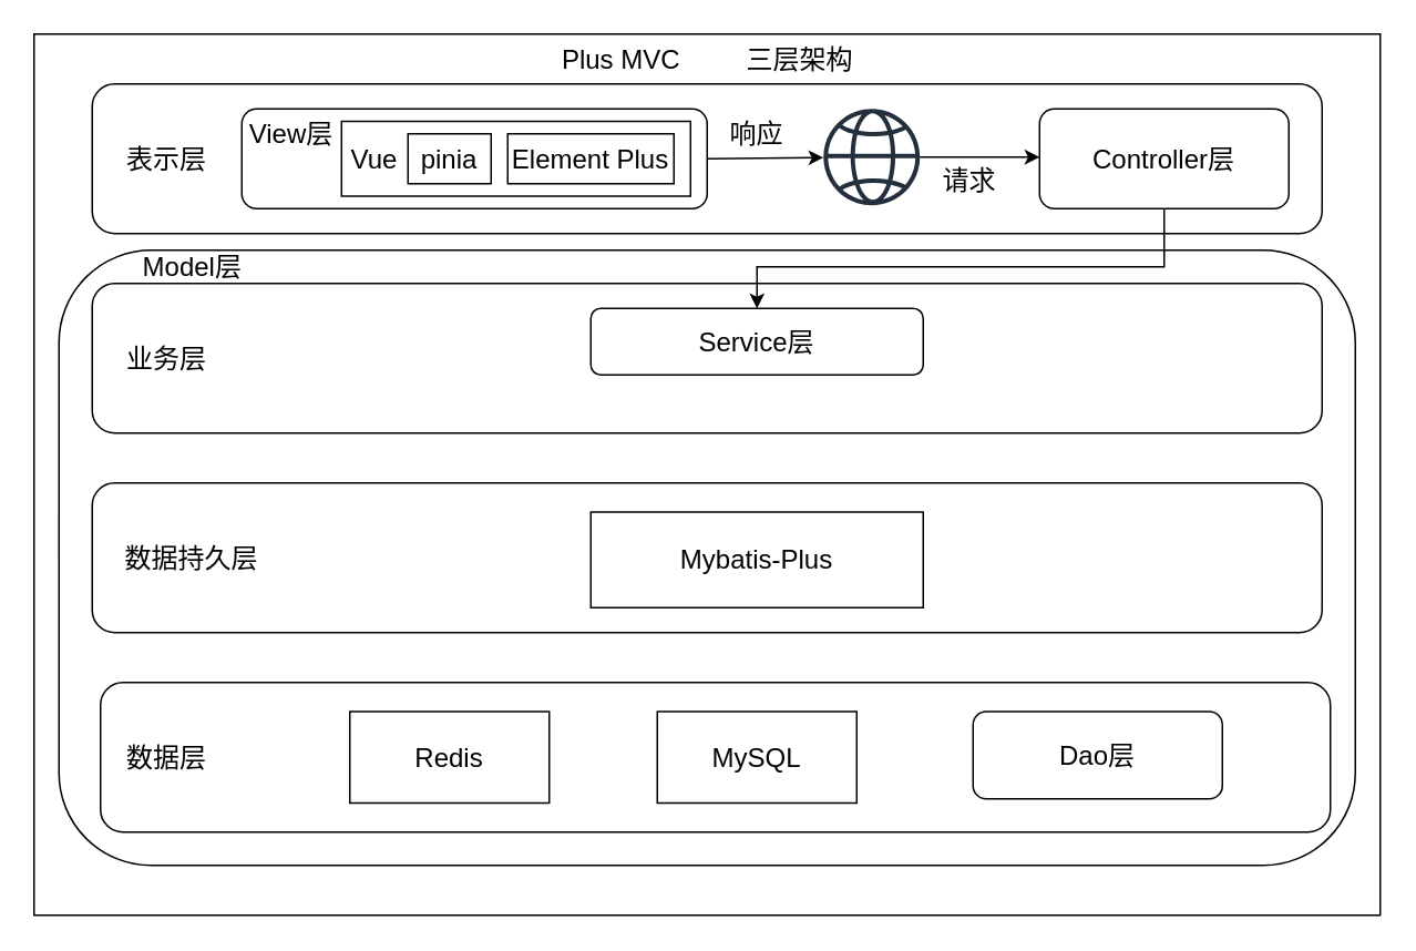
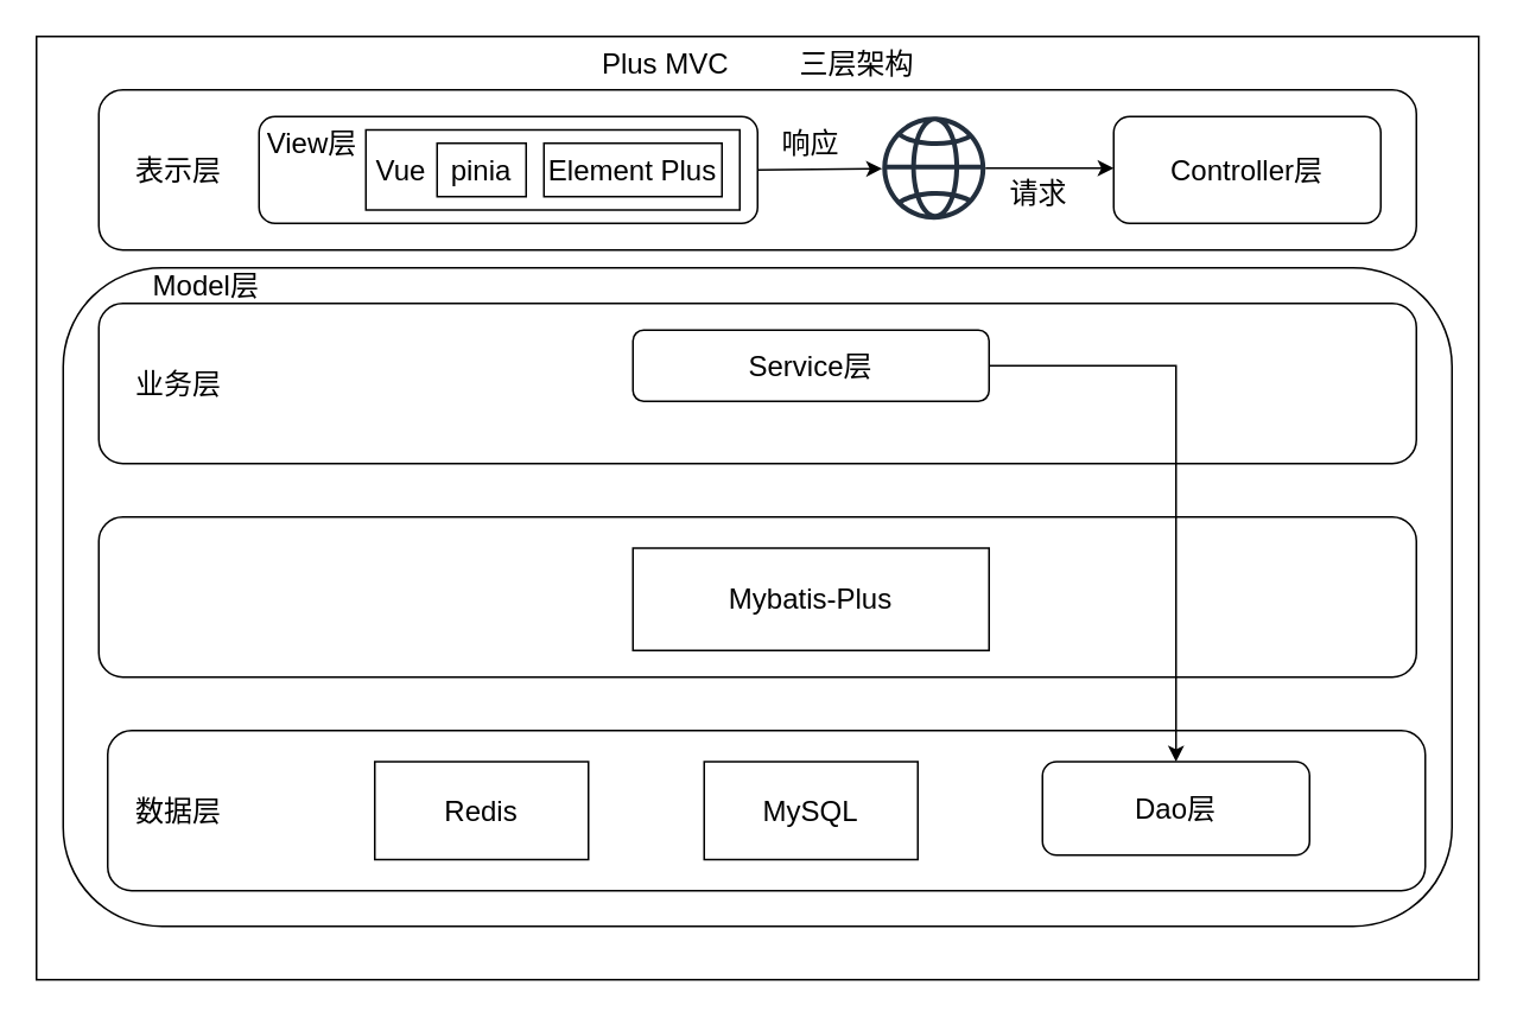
  <mxCell id="0" />
  <mxCell id="1" parent="0" />
  <mxCell id="2" value="" style="rounded=0;whiteSpace=wrap;html=1;" vertex="1" parent="1"><mxGeometry x="20" y="20" width="810" height="530" as="geometry" /></mxCell>
  <mxCell id="3" value="" style="rounded=1;whiteSpace=wrap;html=1;" vertex="1" parent="1"><mxGeometry x="35" y="150" width="780" height="370" as="geometry" /></mxCell>
  <mxCell id="4" value="" style="rounded=1;whiteSpace=wrap;html=1;" vertex="1" parent="1"><mxGeometry x="55" y="50" width="740" height="90" as="geometry" /></mxCell>
  <mxCell id="5" value="&lt;font style=&quot;font-size: 16px;&quot;&gt;表示层&lt;/font&gt;" style="text;html=1;align=center;verticalAlign=middle;whiteSpace=wrap;rounded=0;" vertex="1" parent="1"><mxGeometry x="55" y="75" width="90" height="40" as="geometry" /></mxCell>
  <mxCell id="6" value="" style="rounded=1;whiteSpace=wrap;html=1;" vertex="1" parent="1"><mxGeometry x="145" y="65" width="280" height="60" as="geometry" /></mxCell>
  <mxCell id="7" value="&lt;font style=&quot;font-size: 16px;&quot;&gt;Controller层&lt;/font&gt;" style="rounded=1;whiteSpace=wrap;html=1;" vertex="1" parent="1"><mxGeometry x="625" y="65" width="150" height="60" as="geometry" /></mxCell>
  <mxCell id="8" value="&lt;font style=&quot;font-size: 16px;&quot;&gt;View层&lt;/font&gt;" style="text;html=1;align=center;verticalAlign=middle;whiteSpace=wrap;rounded=0;" vertex="1" parent="1"><mxGeometry x="145" y="65" width="60" height="30" as="geometry" /></mxCell>
  <mxCell id="9" value="" style="rounded=0;whiteSpace=wrap;html=1;" vertex="1" parent="1"><mxGeometry x="205" y="72.5" width="210" height="45" as="geometry" /></mxCell>
  <mxCell id="10" value="&lt;font style=&quot;font-size: 16px;&quot;&gt;Vue&lt;/font&gt;" style="text;html=1;align=center;verticalAlign=middle;whiteSpace=wrap;rounded=0;" vertex="1" parent="1"><mxGeometry x="195" y="80" width="60" height="30" as="geometry" /></mxCell>
  <mxCell id="11" value="&lt;font style=&quot;font-size: 16px;&quot;&gt;pinia&lt;/font&gt;" style="rounded=0;whiteSpace=wrap;html=1;" vertex="1" parent="1"><mxGeometry x="245" y="80" width="50" height="30" as="geometry" /></mxCell>
  <mxCell id="12" value="&lt;font style=&quot;font-size: 16px;&quot;&gt;Element Plus&lt;/font&gt;" style="rounded=0;whiteSpace=wrap;html=1;" vertex="1" parent="1"><mxGeometry x="305" y="80" width="100" height="30" as="geometry" /></mxCell>
  <mxCell id="13" value="" style="sketch=0;outlineConnect=0;fontColor=#232F3E;gradientColor=none;fillColor=#232F3D;strokeColor=none;dashed=0;verticalLabelPosition=bottom;verticalAlign=top;align=center;html=1;fontSize=12;fontStyle=0;aspect=fixed;pointerEvents=1;shape=mxgraph.aws4.globe;" vertex="1" parent="1"><mxGeometry x="495" y="65" width="58" height="58" as="geometry" /></mxCell>
  <mxCell id="14" value="" style="endArrow=classic;html=1;rounded=0;exitX=1;exitY=0.5;exitDx=0;exitDy=0;" edge="1" parent="1" source="6" target="13"><mxGeometry width="50" height="50" relative="1" as="geometry"><mxPoint x="405" y="200" as="sourcePoint" /><mxPoint x="455" y="150" as="targetPoint" /></mxGeometry></mxCell>
  <mxCell id="15" value="&lt;font style=&quot;font-size: 16px;&quot;&gt;请求&lt;/font&gt;" style="text;html=1;align=center;verticalAlign=middle;whiteSpace=wrap;rounded=0;" vertex="1" parent="1"><mxGeometry x="553" y="93" width="60" height="30" as="geometry" /></mxCell>
  <mxCell id="16" value="" style="endArrow=classic;html=1;rounded=0;" edge="1" parent="1" source="13"><mxGeometry width="50" height="50" relative="1" as="geometry"><mxPoint x="515" y="130" as="sourcePoint" /><mxPoint x="625" y="94" as="targetPoint" /></mxGeometry></mxCell>
  <mxCell id="17" value="&lt;span style=&quot;font-size: 16px;&quot;&gt;响应&lt;/span&gt;" style="text;html=1;align=center;verticalAlign=middle;whiteSpace=wrap;rounded=0;" vertex="1" parent="1"><mxGeometry x="425" y="65" width="60" height="30" as="geometry" /></mxCell>
  <mxCell id="18" value="" style="rounded=1;whiteSpace=wrap;html=1;" vertex="1" parent="1"><mxGeometry x="55" y="170" width="740" height="90" as="geometry" /></mxCell>
  <mxCell id="19" value="&lt;font style=&quot;font-size: 16px;&quot;&gt;业务层&lt;/font&gt;" style="text;html=1;align=center;verticalAlign=middle;whiteSpace=wrap;rounded=0;" vertex="1" parent="1"><mxGeometry x="55" y="195" width="90" height="40" as="geometry" /></mxCell>
  <mxCell id="20" value="" style="rounded=1;whiteSpace=wrap;html=1;" vertex="1" parent="1"><mxGeometry x="55" y="290" width="740" height="90" as="geometry" /></mxCell>
- <mxCell id="21" value="&lt;font style=&quot;font-size: 16px;&quot;&gt;数据持久层&lt;/font&gt;" style="text;html=1;align=center;verticalAlign=middle;whiteSpace=wrap;rounded=0;" vertex="1" parent="1"><mxGeometry x="55" y="315" width="120" height="40" as="geometry" /></mxCell>
  <mxCell id="22" value="" style="rounded=1;whiteSpace=wrap;html=1;" vertex="1" parent="1"><mxGeometry x="60" y="410" width="740" height="90" as="geometry" /></mxCell>
  <mxCell id="23" value="&lt;font style=&quot;font-size: 16px;&quot;&gt;数据层&lt;/font&gt;" style="text;html=1;align=center;verticalAlign=middle;whiteSpace=wrap;rounded=0;" vertex="1" parent="1"><mxGeometry x="55" y="435" width="90" height="40" as="geometry" /></mxCell>
+ <mxCell id="24" style="edgeStyle=orthogonalEdgeStyle;rounded=0;orthogonalLoop=1;jettySize=auto;html=1;" edge="1" parent="1" source="25" target="29"><mxGeometry relative="1" as="geometry" /></mxCell>
  <mxCell id="25" value="&lt;font style=&quot;font-size: 16px;&quot;&gt;Service层&lt;/font&gt;" style="rounded=1;whiteSpace=wrap;html=1;" vertex="1" parent="1"><mxGeometry x="355" y="185" width="200" height="40" as="geometry" /></mxCell>
  <mxCell id="26" value="&lt;font style=&quot;font-size: 16px;&quot;&gt;Mybatis-Plus&lt;/font&gt;" style="rounded=0;whiteSpace=wrap;html=1;" vertex="1" parent="1"><mxGeometry x="355" y="307.5" width="200" height="57.5" as="geometry" /></mxCell>
  <mxCell id="27" value="&lt;font style=&quot;font-size: 16px;&quot;&gt;Redis&lt;/font&gt;" style="rounded=0;whiteSpace=wrap;html=1;" vertex="1" parent="1"><mxGeometry x="210" y="427.5" width="120" height="55" as="geometry" /></mxCell>
  <mxCell id="28" value="&lt;font style=&quot;font-size: 16px;&quot;&gt;MySQL&lt;/font&gt;" style="rounded=0;whiteSpace=wrap;html=1;" vertex="1" parent="1"><mxGeometry x="395" y="427.5" width="120" height="55" as="geometry" /></mxCell>
  <mxCell id="29" value="&lt;font style=&quot;font-size: 16px;&quot;&gt;Dao层&lt;/font&gt;" style="rounded=1;whiteSpace=wrap;html=1;" vertex="1" parent="1"><mxGeometry x="585" y="427.5" width="150" height="52.5" as="geometry" /></mxCell>
- <mxCell id="30" style="edgeStyle=orthogonalEdgeStyle;rounded=0;orthogonalLoop=1;jettySize=auto;html=1;entryX=0.5;entryY=0;entryDx=0;entryDy=0;" edge="1" parent="1" source="7" target="25"><mxGeometry relative="1" as="geometry"><Array as="points"><mxPoint x="700" y="160" /><mxPoint x="455" y="160" /></Array></mxGeometry></mxCell>
  <mxCell id="31" value="&lt;font style=&quot;font-size: 16px;&quot;&gt;Model层&lt;/font&gt;" style="text;html=1;align=center;verticalAlign=middle;whiteSpace=wrap;rounded=0;" vertex="1" parent="1"><mxGeometry x="77.5" y="150" width="75" height="20" as="geometry" /></mxCell>
  <mxCell id="32" value="&lt;font style=&quot;font-size: 16px;&quot;&gt;Plus MVC&amp;nbsp; &amp;nbsp; &amp;nbsp; &amp;nbsp; &amp;nbsp;三层架构&lt;/font&gt;" style="text;html=1;align=center;verticalAlign=middle;whiteSpace=wrap;rounded=0;" vertex="1" parent="1"><mxGeometry x="327.5" y="20" width="195" height="30" as="geometry" /></mxCell>
